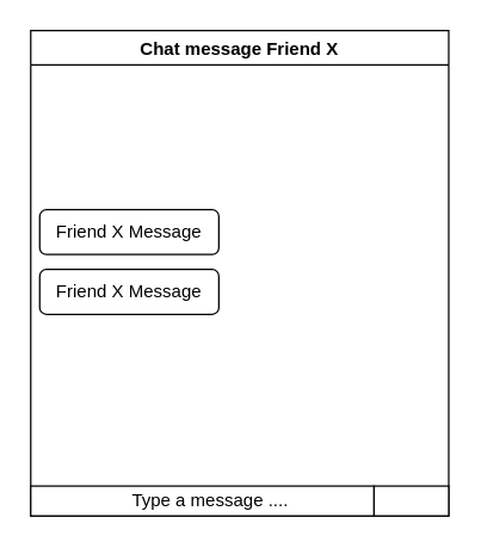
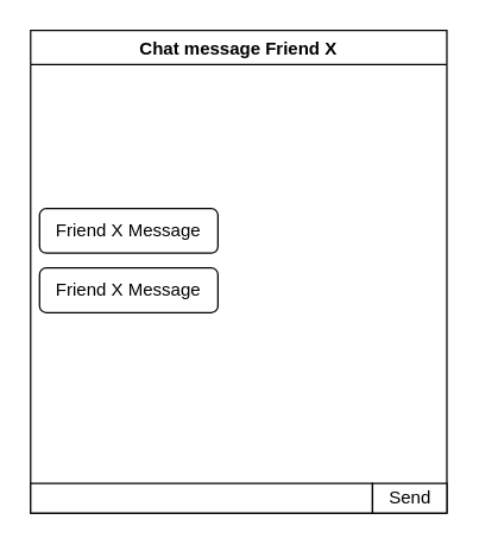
  <mxCell id="0" />
  <mxCell id="1" parent="0" />
  <mxCell id="2" value="Chat message Friend X" style="swimlane;" vertex="1" parent="1"><mxGeometry x="20" y="20" width="280" height="325" as="geometry" /></mxCell>
  <mxCell id="3" value="" style="verticalLabelPosition=bottom;verticalAlign=top;html=1;shape=mxgraph.basic.rect;fillColor2=none;strokeWidth=1;size=20;indent=5;" vertex="1" parent="2"><mxGeometry y="305" width="230" height="20" as="geometry" /></mxCell>
  <mxCell id="4" value="" style="verticalLabelPosition=bottom;verticalAlign=top;html=1;shape=mxgraph.basic.rect;fillColor2=none;strokeWidth=1;size=20;indent=5;" vertex="1" parent="2"><mxGeometry x="230" y="305" width="50" height="20" as="geometry" /></mxCell>
- <mxCell id="5" value="Type a message ...." style="text;html=1;align=center;verticalAlign=middle;resizable=0;points=[];autosize=1;strokeColor=none;fillColor=none;" vertex="1" parent="2"><mxGeometry x="60" y="305" width="120" height="20" as="geometry" /></mxCell>
+ <mxCell id="6" value="Send" style="text;html=1;align=center;verticalAlign=middle;resizable=0;points=[];autosize=1;strokeColor=none;fillColor=none;" vertex="1" parent="2"><mxGeometry x="235" y="305" width="40" height="20" as="geometry" /></mxCell>
  <mxCell id="7" value="Friend X Message" style="rounded=1;whiteSpace=wrap;html=1;" vertex="1" parent="2"><mxGeometry x="6" y="120" width="120" height="30" as="geometry" /></mxCell>
  <mxCell id="8" value="Friend X Message" style="rounded=1;whiteSpace=wrap;html=1;" vertex="1" parent="2"><mxGeometry x="6" y="160" width="120" height="30" as="geometry" /></mxCell>
